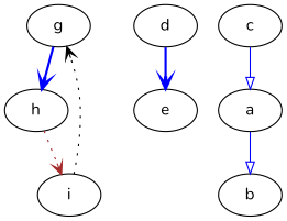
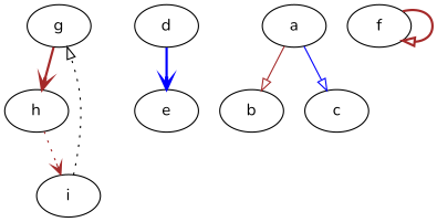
  strict digraph {
    fontname=Nunito
    node [fontname=Nunito]
    edge [arrowhead=onormal color=blue fontname=Nunito style=bold]
    g
    h
    i
    d
    e
    a
    b
    c
-   g -> h [arrowhead=vee]
+   f
+   g -> h [arrowhead=vee color=brown]
    h -> i [arrowhead=vee color=brown style=dotted]
-   i -> g [arrowhead=vee color=black style=dotted]
+   i -> g [color=black style=dotted]
    d -> e [arrowhead=vee]
-   a -> b [style=solid]
-   c -> a [style=solid]
+   a -> b [color=brown style=solid]
+   a -> c [style=solid]
+   f -> f [color=brown]
  }
